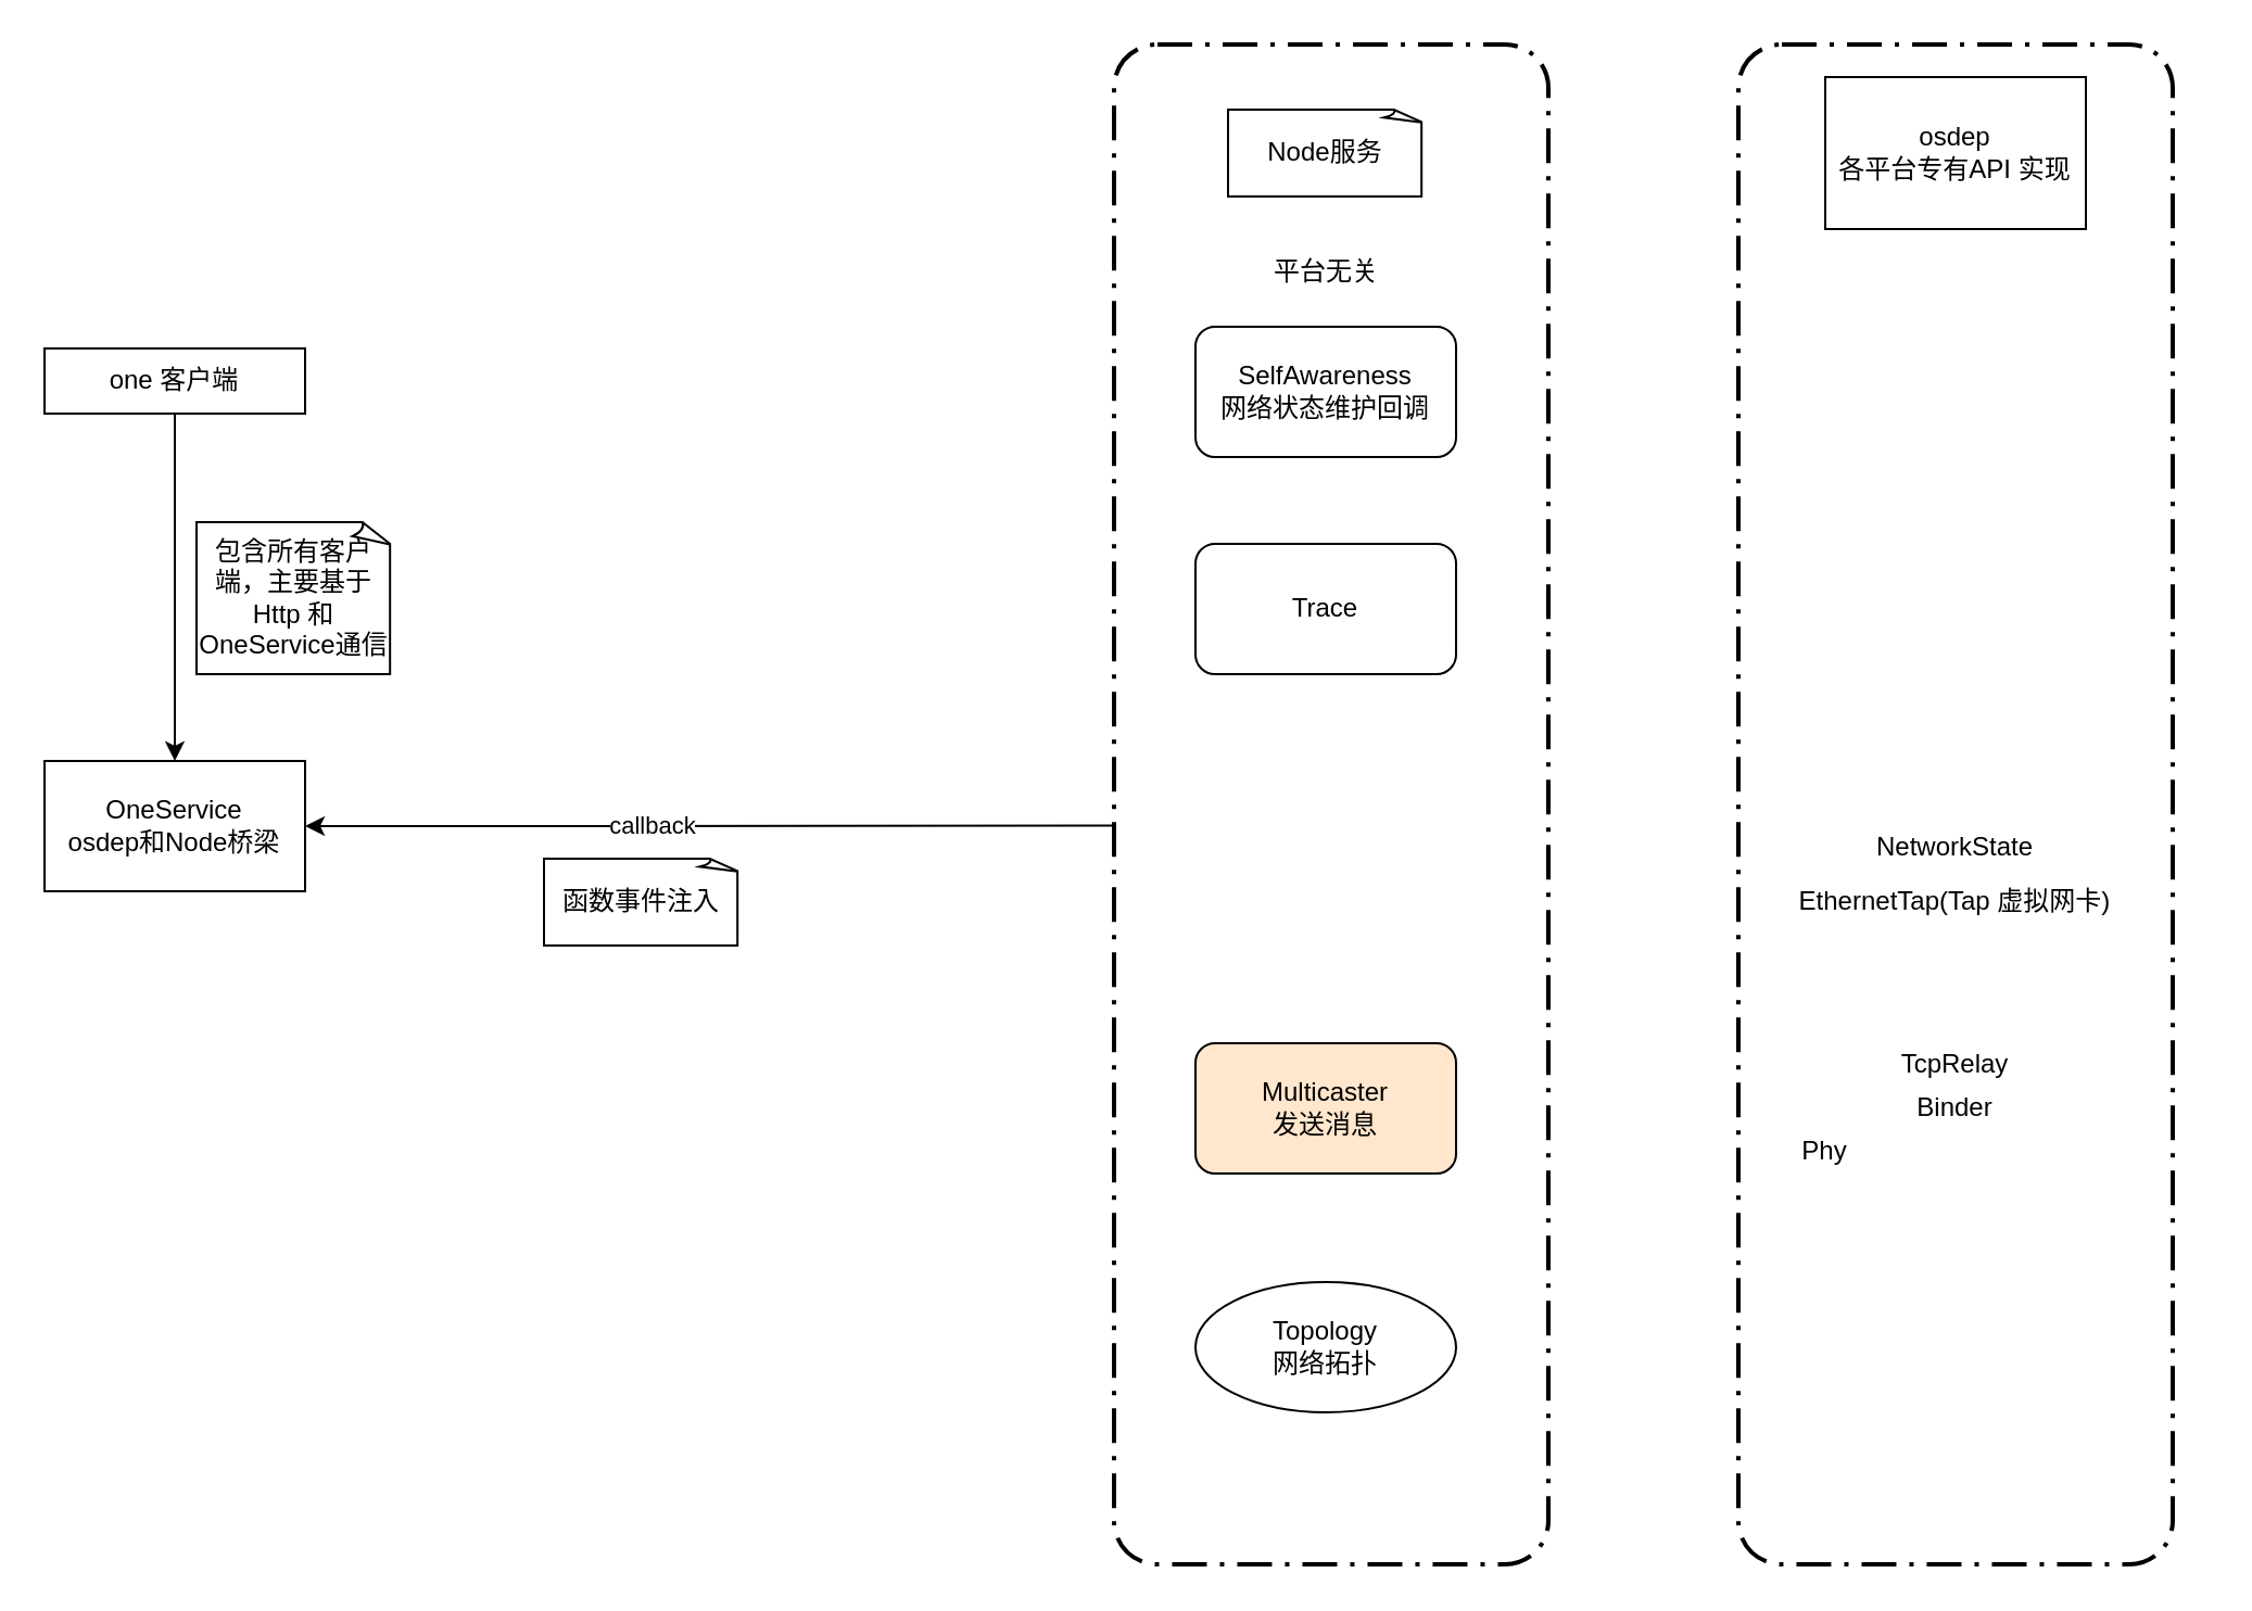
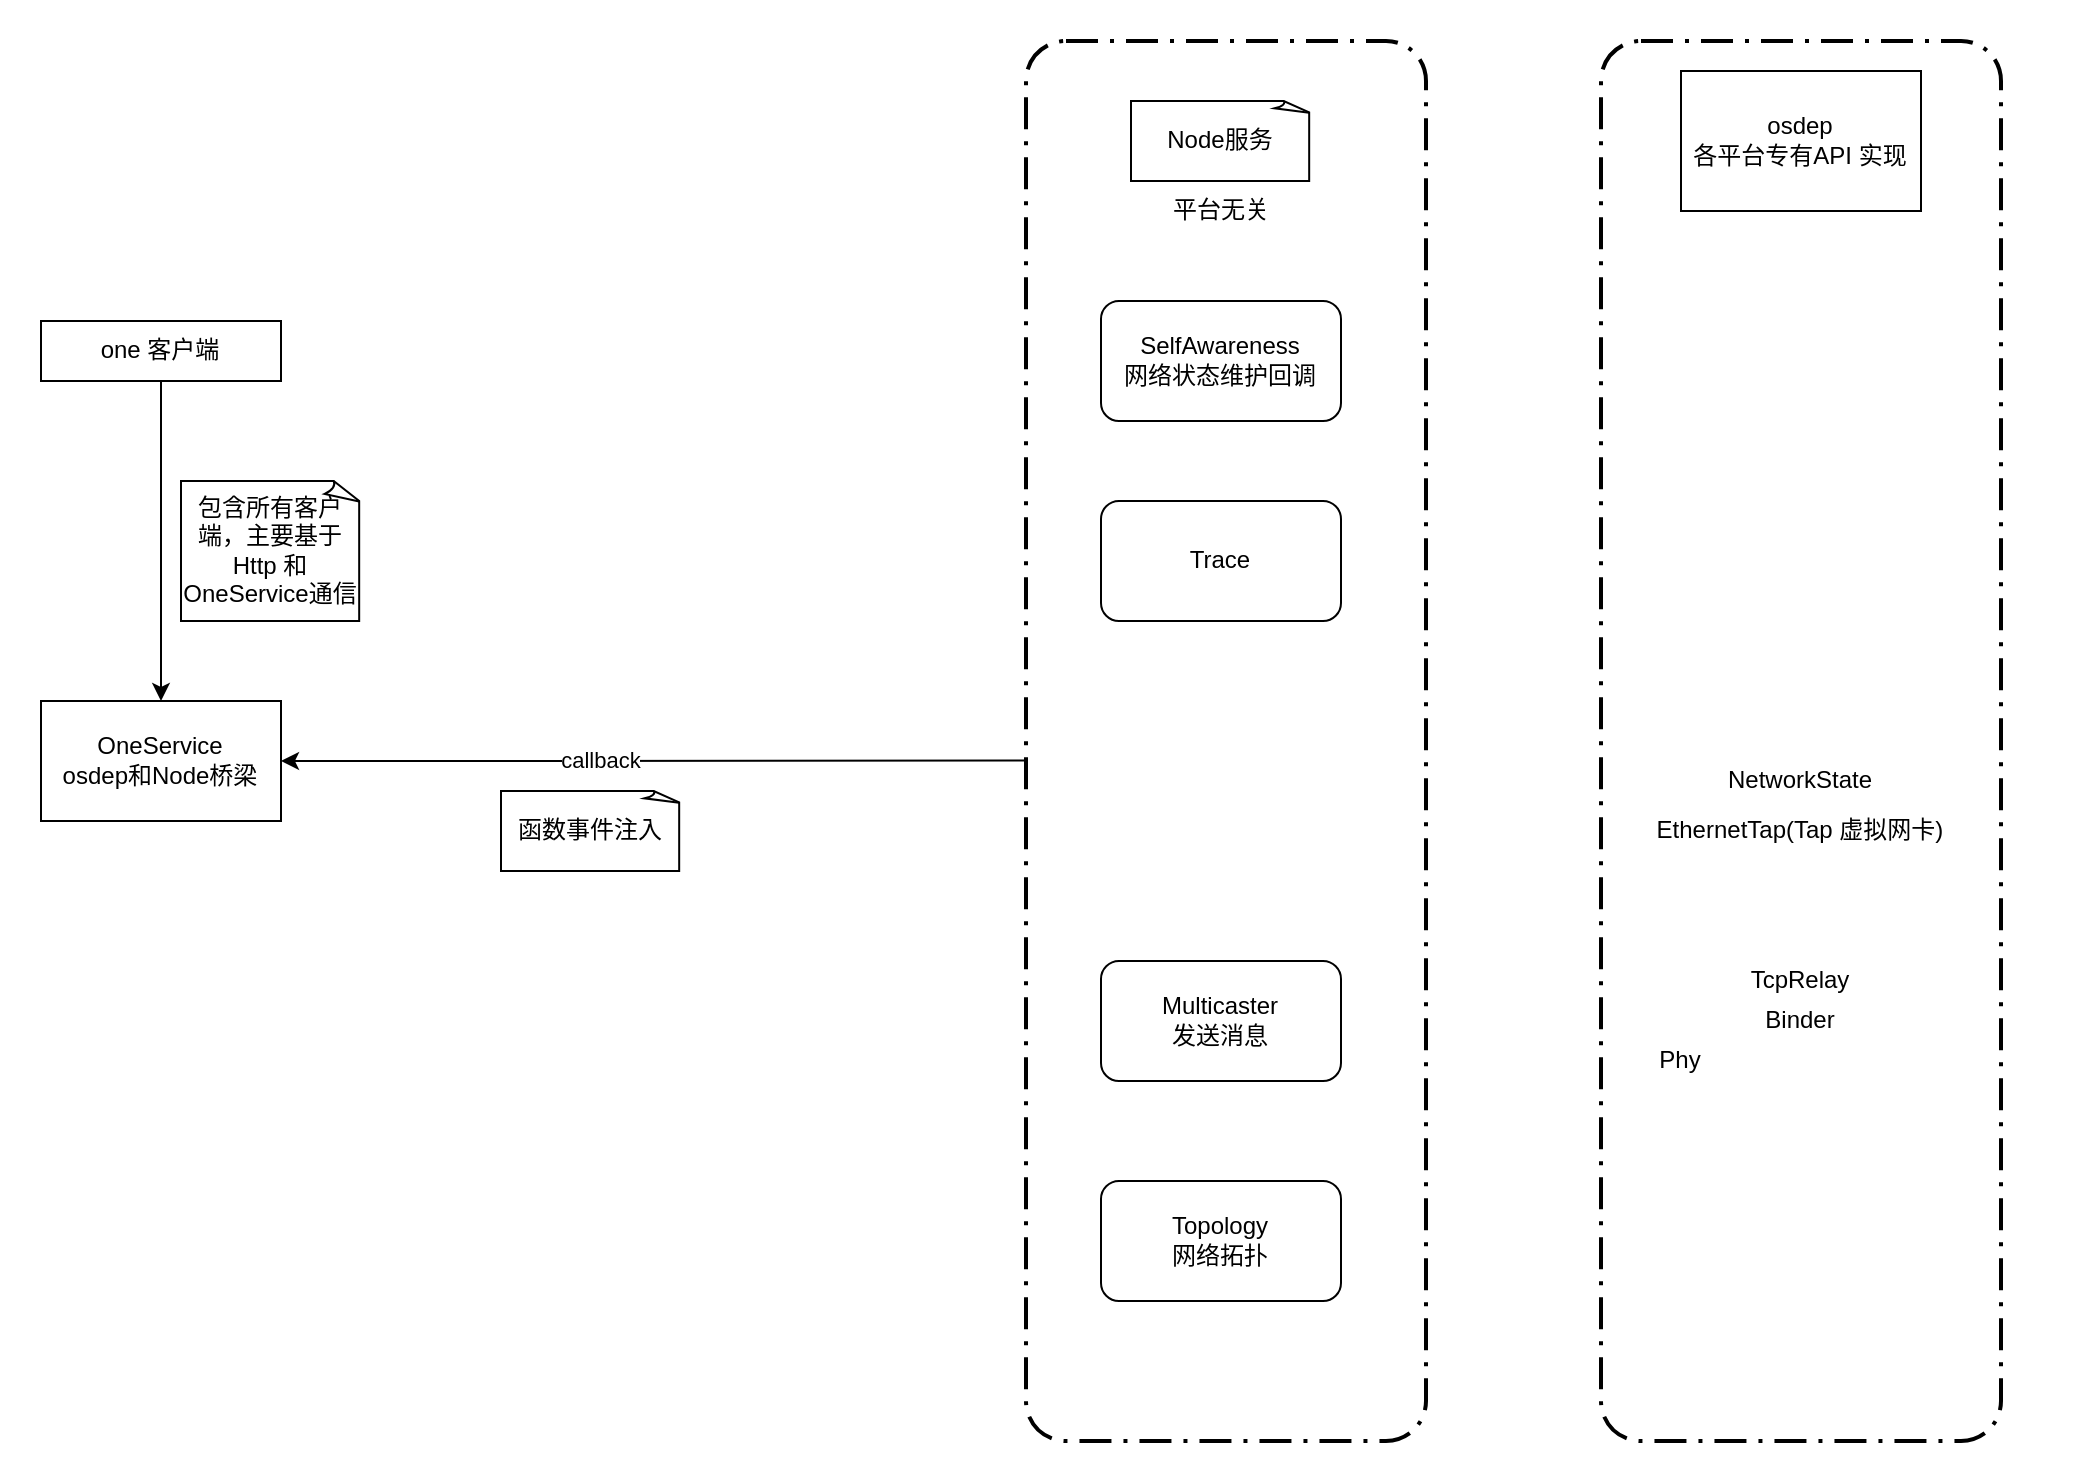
  <mxCell id="0" />
  <mxCell id="1" parent="0" />
  <mxCell id="2" value="" style="rounded=1;arcSize=10;dashed=1;strokeColor=#000000;fillColor=none;gradientColor=none;dashPattern=8 3 1 3;strokeWidth=2;" vertex="1" parent="1"><mxGeometry x="512.5" width="200" height="700" as="geometry" y="20" /></mxCell>
  <mxCell id="3" value="" style="rounded=1;arcSize=10;dashed=1;strokeColor=#000000;fillColor=none;gradientColor=none;dashPattern=8 3 1 3;strokeWidth=2;" vertex="1" parent="1"><mxGeometry x="800" width="200" height="700" as="geometry" y="20" /></mxCell>
  <mxCell id="4" value="OneService&lt;br&gt;osdep和Node桥梁" style="rounded=0;whiteSpace=wrap;html=1;" vertex="1" parent="1"><mxGeometry x="20" y="350" width="120" height="60" as="geometry" /></mxCell>
- <mxCell id="5" value="平台无关" style="text;html=1;align=center;verticalAlign=middle;resizable=0;points=[];autosize=1;" vertex="1" parent="1"><mxGeometry x="575" y="115" width="70" height="20" as="geometry" /></mxCell>
+ <mxCell id="5" value="平台无关" style="text;html=1;align=center;verticalAlign=middle;resizable=0;points=[];autosize=1;" vertex="1" parent="1"><mxGeometry x="575" y="95" width="70" height="20" as="geometry" /></mxCell>
  <mxCell id="6" value="osdep&lt;br&gt;各平台专有API 实现" style="whiteSpace=wrap;html=1;" vertex="1" parent="1"><mxGeometry x="840" y="35" width="120" height="70" as="geometry" /></mxCell>
  <mxCell id="7" value="callback" style="endArrow=classic;html=1;entryX=1;entryY=0.5;entryDx=0;entryDy=0;exitX=-0.003;exitY=0.514;exitDx=0;exitDy=0;exitPerimeter=0;" edge="1" parent="1" source="2" target="4"><mxGeometry x="0.14" relative="1" as="geometry"><mxPoint x="460" y="380" as="sourcePoint" /><mxPoint x="170" y="290" as="targetPoint" /><Array as="points"><mxPoint x="260" y="380" /></Array><mxPoint as="offset" /></mxGeometry></mxCell>
  <mxCell id="8" value="函数事件注入" style="whiteSpace=wrap;html=1;shape=mxgraph.basic.document" vertex="1" parent="1"><mxGeometry x="250" y="395" width="90" height="40" as="geometry" /></mxCell>
  <mxCell id="9" value="Trace" style="rounded=1;whiteSpace=wrap;html=1;" vertex="1" parent="1"><mxGeometry x="550" y="250" width="120" height="60" as="geometry" /></mxCell>
- <mxCell id="10" value="Multicaster&lt;br&gt;发送消息" style="rounded=1;whiteSpace=wrap;html=1;fillColor=#ffe6cc;" vertex="1" parent="1"><mxGeometry x="550" y="480" width="120" height="60" as="geometry" /></mxCell>
- <mxCell id="11" value="Topology&lt;br&gt;网络拓扑" style="ellipse;whiteSpace=wrap;html=1;" vertex="1" parent="1"><mxGeometry x="550" y="590" width="120" height="60" as="geometry" /></mxCell>
+ <mxCell id="10" value="Multicaster&lt;br&gt;发送消息" style="rounded=1;whiteSpace=wrap;html=1;" vertex="1" parent="1"><mxGeometry x="550" y="480" width="120" height="60" as="geometry" /></mxCell>
+ <mxCell id="11" value="Topology&lt;br&gt;网络拓扑" style="rounded=1;whiteSpace=wrap;html=1;" vertex="1" parent="1"><mxGeometry x="550" y="590" width="120" height="60" as="geometry" /></mxCell>
  <mxCell id="12" value="SelfAwareness&lt;br&gt;网络状态维护回调" style="rounded=1;whiteSpace=wrap;html=1;" vertex="1" parent="1"><mxGeometry x="550" y="150" width="120" height="60" as="geometry" /></mxCell>
  <mxCell id="13" value="one 客户端" style="whiteSpace=wrap;html=1;" vertex="1" parent="1"><mxGeometry x="20" y="160" width="120" height="30" as="geometry" /></mxCell>
  <mxCell id="14" value="NetworkState" style="text;html=1;strokeColor=none;fillColor=none;align=center;verticalAlign=middle;whiteSpace=wrap;rounded=0;" vertex="1" parent="1"><mxGeometry x="865" y="380" width="70" height="20" as="geometry" /></mxCell>
  <mxCell id="15" value="EthernetTap(Tap 虚拟网卡)" style="text;html=1;strokeColor=none;fillColor=none;align=center;verticalAlign=middle;whiteSpace=wrap;rounded=0;" vertex="1" parent="1"><mxGeometry x="785" y="400" width="230" height="30" as="geometry" /></mxCell>
  <mxCell id="16" value="包含所有客户端，主要基于Http 和 OneService通信" style="whiteSpace=wrap;html=1;shape=mxgraph.basic.document" vertex="1" parent="1"><mxGeometry x="90" y="240" width="90" height="70" as="geometry" /></mxCell>
  <mxCell id="17" value="" style="endArrow=classic;html=1;exitX=0.5;exitY=1;exitDx=0;exitDy=0;" edge="1" parent="1" source="13" target="4"><mxGeometry relative="1" as="geometry"><mxPoint x="140" y="190" as="sourcePoint" /><mxPoint x="40" y="260" as="targetPoint" /></mxGeometry></mxCell>
  <mxCell id="18" value="Node服务" style="whiteSpace=wrap;html=1;shape=mxgraph.basic.document" vertex="1" parent="1"><mxGeometry x="565" y="50" width="90" height="40" as="geometry" /></mxCell>
  <mxCell id="19" value="Binder" style="text;html=1;strokeColor=none;fillColor=none;align=center;verticalAlign=middle;whiteSpace=wrap;rounded=0;" vertex="1" parent="1"><mxGeometry x="880" y="500" width="40" height="20" as="geometry" /></mxCell>
  <mxCell id="20" value="TcpRelay" style="text;html=1;strokeColor=none;fillColor=none;align=center;verticalAlign=middle;whiteSpace=wrap;rounded=0;" vertex="1" parent="1"><mxGeometry x="870" y="480" width="60" height="20" as="geometry" /></mxCell>
  <mxCell id="21" value="Phy" style="text;html=1;strokeColor=none;fillColor=none;align=center;verticalAlign=middle;whiteSpace=wrap;rounded=0;" vertex="1" parent="1"><mxGeometry x="820" y="520" width="40" height="20" as="geometry" /></mxCell>
